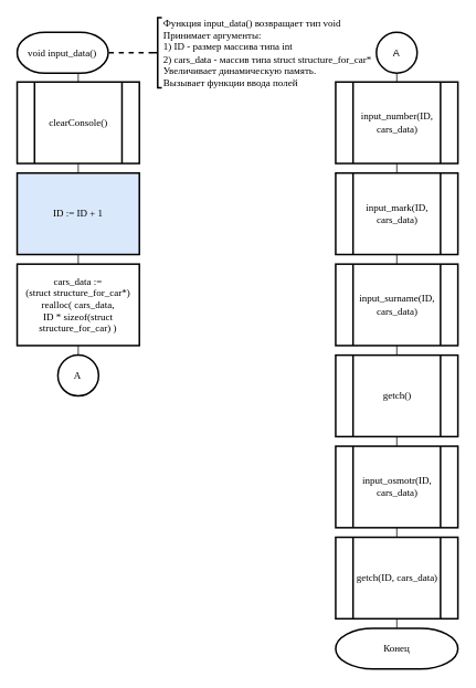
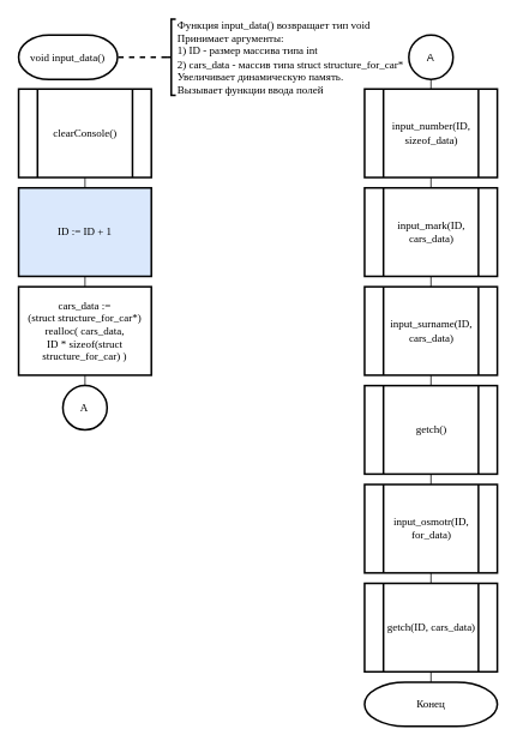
  <mxCell id="0" />
  <mxCell id="1" parent="0" />
- <mxCell id="2" style="edgeStyle=orthogonalEdgeStyle;rounded=0;orthogonalLoop=1;jettySize=auto;html=1;exitX=0.5;exitY=1;exitDx=0;exitDy=0;exitPerimeter=0;entryX=0.5;entryY=0;entryDx=0;entryDy=0;endArrow=none;endFill=0;" edge="1" parent="1" source="3" target="5"><mxGeometry relative="1" as="geometry" /></mxCell>
  <mxCell id="3" value="&lt;font face=&quot;Times New Roman&quot;&gt;void input_data()&lt;/font&gt;" style="strokeWidth=2;html=1;shape=mxgraph.flowchart.terminator;whiteSpace=wrap;" vertex="1" parent="1"><mxGeometry x="20.23" y="38" width="110" height="49.212" as="geometry" /></mxCell>
  <mxCell id="4" style="edgeStyle=orthogonalEdgeStyle;rounded=0;orthogonalLoop=1;jettySize=auto;html=1;exitX=0.5;exitY=1;exitDx=0;exitDy=0;entryX=0.5;entryY=0;entryDx=0;entryDy=0;endArrow=none;endFill=0;" edge="1" parent="1" source="5" target="7"><mxGeometry relative="1" as="geometry" /></mxCell>
  <mxCell id="5" value="&lt;font face=&quot;Times New Roman&quot;&gt;clearConsole()&lt;/font&gt;" style="verticalLabelPosition=middle;verticalAlign=middle;html=1;shape=process;whiteSpace=wrap;rounded=0;size=0.14;arcSize=6;strokeWidth=2;labelPosition=center;align=center;" vertex="1" parent="1"><mxGeometry x="20.23" y="98" width="147.637" height="98.425" as="geometry" /></mxCell>
  <mxCell id="6" style="edgeStyle=orthogonalEdgeStyle;rounded=0;orthogonalLoop=1;jettySize=auto;html=1;exitX=0.5;exitY=1;exitDx=0;exitDy=0;entryX=0.5;entryY=0;entryDx=0;entryDy=0;endArrow=none;endFill=0;" edge="1" parent="1" source="7" target="9"><mxGeometry relative="1" as="geometry" /></mxCell>
  <mxCell id="7" value="&lt;font face=&quot;Times New Roman&quot;&gt;ID := ID + 1&lt;/font&gt;" style="rounded=0;whiteSpace=wrap;html=1;absoluteArcSize=1;arcSize=14;strokeWidth=2;fillColor=#dae8fc;" vertex="1" parent="1"><mxGeometry x="20.23" y="208" width="147.637" height="98.425" as="geometry" /></mxCell>
  <mxCell id="8" style="edgeStyle=orthogonalEdgeStyle;rounded=0;orthogonalLoop=1;jettySize=auto;html=1;exitX=0.5;exitY=1;exitDx=0;exitDy=0;entryX=0.5;entryY=0;entryDx=0;entryDy=0;entryPerimeter=0;endArrow=none;endFill=0;" edge="1" parent="1" source="9" target="24"><mxGeometry relative="1" as="geometry" /></mxCell>
  <mxCell id="9" value="&lt;font face=&quot;Times New Roman&quot;&gt;cars_data :=&lt;br&gt;(struct structure_for_car*) &lt;br&gt;realloc( cars_data,&lt;br&gt;ID * sizeof(struct structure_for_car) )&lt;/font&gt;" style="rounded=0;whiteSpace=wrap;html=1;absoluteArcSize=1;arcSize=14;strokeWidth=2;" vertex="1" parent="1"><mxGeometry x="20.23" y="318" width="147.637" height="98.425" as="geometry" /></mxCell>
  <mxCell id="10" style="edgeStyle=orthogonalEdgeStyle;rounded=0;orthogonalLoop=1;jettySize=auto;html=1;exitX=0.5;exitY=1;exitDx=0;exitDy=0;entryX=0.5;entryY=0;entryDx=0;entryDy=0;endArrow=none;endFill=0;" edge="1" parent="1" source="12" target="14"><mxGeometry relative="1" as="geometry" /></mxCell>
  <mxCell id="11" style="edgeStyle=orthogonalEdgeStyle;rounded=0;orthogonalLoop=1;jettySize=auto;html=1;exitX=0.5;exitY=0;exitDx=0;exitDy=0;entryX=0.5;entryY=1;entryDx=0;entryDy=0;entryPerimeter=0;endArrow=none;endFill=0;" edge="1" parent="1" source="12" target="25"><mxGeometry relative="1" as="geometry" /></mxCell>
- <mxCell id="12" value="&lt;font face=&quot;Times New Roman&quot;&gt;input_number(ID, cars_data)&lt;/font&gt;&lt;font face=&quot;Times New Roman&quot;&gt;&lt;br&gt;&lt;/font&gt;" style="verticalLabelPosition=middle;verticalAlign=middle;html=1;shape=process;whiteSpace=wrap;rounded=0;size=0.14;arcSize=6;strokeWidth=2;labelPosition=center;align=center;" vertex="1" parent="1"><mxGeometry x="405" y="98" width="147.637" height="98.425" as="geometry" /></mxCell>
+ <mxCell id="12" value="&lt;font face=&quot;Times New Roman&quot;&gt;input_number(ID, sizeof_data)&lt;/font&gt;&lt;font face=&quot;Times New Roman&quot;&gt;&lt;br&gt;&lt;/font&gt;" style="verticalLabelPosition=middle;verticalAlign=middle;html=1;shape=process;whiteSpace=wrap;rounded=0;size=0.14;arcSize=6;strokeWidth=2;labelPosition=center;align=center;" vertex="1" parent="1"><mxGeometry x="405" y="98" width="147.637" height="98.425" as="geometry" /></mxCell>
  <mxCell id="13" style="edgeStyle=orthogonalEdgeStyle;rounded=0;orthogonalLoop=1;jettySize=auto;html=1;exitX=0.5;exitY=1;exitDx=0;exitDy=0;entryX=0.5;entryY=0;entryDx=0;entryDy=0;endArrow=none;endFill=0;" edge="1" parent="1" source="14" target="16"><mxGeometry relative="1" as="geometry" /></mxCell>
  <mxCell id="14" value="&lt;font face=&quot;Times New Roman&quot;&gt;input_mark(ID, cars_data)&lt;br&gt;&lt;/font&gt;" style="verticalLabelPosition=middle;verticalAlign=middle;html=1;shape=process;whiteSpace=wrap;rounded=0;size=0.14;arcSize=6;strokeWidth=2;labelPosition=center;align=center;" vertex="1" parent="1"><mxGeometry x="405" y="208" width="147.637" height="98.425" as="geometry" /></mxCell>
  <mxCell id="15" style="edgeStyle=orthogonalEdgeStyle;rounded=0;orthogonalLoop=1;jettySize=auto;html=1;exitX=0.5;exitY=1;exitDx=0;exitDy=0;entryX=0.5;entryY=0;entryDx=0;entryDy=0;endArrow=none;endFill=0;" edge="1" parent="1" source="16" target="18"><mxGeometry relative="1" as="geometry" /></mxCell>
  <mxCell id="16" value="&lt;font face=&quot;Times New Roman&quot;&gt;input_surname(ID, cars_data)&lt;br&gt;&lt;/font&gt;" style="verticalLabelPosition=middle;verticalAlign=middle;html=1;shape=process;whiteSpace=wrap;rounded=0;size=0.14;arcSize=6;strokeWidth=2;labelPosition=center;align=center;" vertex="1" parent="1"><mxGeometry x="405" y="318" width="147.637" height="98.425" as="geometry" /></mxCell>
  <mxCell id="17" style="edgeStyle=orthogonalEdgeStyle;rounded=0;orthogonalLoop=1;jettySize=auto;html=1;exitX=0.5;exitY=1;exitDx=0;exitDy=0;entryX=0.5;entryY=0;entryDx=0;entryDy=0;endArrow=none;endFill=0;" edge="1" parent="1" source="18" target="20"><mxGeometry relative="1" as="geometry" /></mxCell>
  <mxCell id="18" value="&lt;font face=&quot;Times New Roman&quot;&gt;getch()&lt;br&gt;&lt;/font&gt;" style="verticalLabelPosition=middle;verticalAlign=middle;html=1;shape=process;whiteSpace=wrap;rounded=0;size=0.14;arcSize=6;strokeWidth=2;labelPosition=center;align=center;" vertex="1" parent="1"><mxGeometry x="405" y="428" width="147.637" height="98.425" as="geometry" /></mxCell>
  <mxCell id="19" style="edgeStyle=orthogonalEdgeStyle;rounded=0;orthogonalLoop=1;jettySize=auto;html=1;exitX=0.5;exitY=1;exitDx=0;exitDy=0;entryX=0.5;entryY=0;entryDx=0;entryDy=0;endArrow=none;endFill=0;" edge="1" parent="1" source="20" target="22"><mxGeometry relative="1" as="geometry" /></mxCell>
- <mxCell id="20" value="&lt;font face=&quot;Times New Roman&quot;&gt;input_osmotr(ID, cars_data)&lt;br&gt;&lt;/font&gt;" style="verticalLabelPosition=middle;verticalAlign=middle;html=1;shape=process;whiteSpace=wrap;rounded=0;size=0.14;arcSize=6;strokeWidth=2;labelPosition=center;align=center;" vertex="1" parent="1"><mxGeometry x="405" y="538" width="147.637" height="98.425" as="geometry" /></mxCell>
+ <mxCell id="20" value="&lt;font face=&quot;Times New Roman&quot;&gt;input_osmotr(ID, for_data)&lt;br&gt;&lt;/font&gt;" style="verticalLabelPosition=middle;verticalAlign=middle;html=1;shape=process;whiteSpace=wrap;rounded=0;size=0.14;arcSize=6;strokeWidth=2;labelPosition=center;align=center;" vertex="1" parent="1"><mxGeometry x="405" y="538" width="147.637" height="98.425" as="geometry" /></mxCell>
  <mxCell id="21" style="edgeStyle=orthogonalEdgeStyle;rounded=0;orthogonalLoop=1;jettySize=auto;html=1;exitX=0.5;exitY=1;exitDx=0;exitDy=0;entryX=0.5;entryY=0;entryDx=0;entryDy=0;entryPerimeter=0;endArrow=none;endFill=0;" edge="1" parent="1" source="22" target="23"><mxGeometry relative="1" as="geometry" /></mxCell>
  <mxCell id="22" value="&lt;font face=&quot;Times New Roman&quot;&gt;getch(ID, cars_data)&lt;br&gt;&lt;/font&gt;" style="verticalLabelPosition=middle;verticalAlign=middle;html=1;shape=process;whiteSpace=wrap;rounded=0;size=0.14;arcSize=6;strokeWidth=2;labelPosition=center;align=center;" vertex="1" parent="1"><mxGeometry x="405" y="648" width="147.637" height="98.425" as="geometry" /></mxCell>
  <mxCell id="23" value="&lt;font face=&quot;Times New Roman&quot;&gt;Конец&lt;/font&gt;" style="strokeWidth=2;html=1;shape=mxgraph.flowchart.terminator;whiteSpace=wrap;" vertex="1" parent="1"><mxGeometry x="405" y="758" width="147.637" height="49.212" as="geometry" /></mxCell>
  <mxCell id="24" value="&lt;font face=&quot;Times New Roman&quot;&gt;A&lt;/font&gt;" style="strokeWidth=2;html=1;shape=mxgraph.flowchart.start_2;whiteSpace=wrap;rounded=0;" vertex="1" parent="1"><mxGeometry x="69.44" y="428" width="49.212" height="49.212" as="geometry" /></mxCell>
  <mxCell id="25" value="A" style="strokeWidth=2;html=1;shape=mxgraph.flowchart.start_2;whiteSpace=wrap;rounded=0;" vertex="1" parent="1"><mxGeometry x="454.21" y="38" width="49.212" height="49.212" as="geometry" /></mxCell>
  <mxCell id="26" style="edgeStyle=orthogonalEdgeStyle;rounded=0;orthogonalLoop=1;jettySize=auto;html=1;exitX=0;exitY=0.5;exitDx=0;exitDy=0;exitPerimeter=0;entryX=1;entryY=0.5;entryDx=0;entryDy=0;entryPerimeter=0;endArrow=none;endFill=0;dashed=1;strokeWidth=2;" edge="1" parent="1" source="27" target="3"><mxGeometry relative="1" as="geometry" /></mxCell>
  <mxCell id="27" value="&lt;font face=&quot;Times New Roman&quot;&gt;Функция input_data() возвращает тип void&lt;br&gt;Принимает аргументы:&lt;br&gt;1) ID - размер массива типа int&lt;br&gt;2) cars_data - массив типа struct structure_for_car*&lt;br&gt;Увеличивает динамическую память.&lt;br&gt;Вызывает функции ввода полей&lt;br&gt;&lt;/font&gt;" style="strokeWidth=2;html=1;shape=mxgraph.flowchart.annotation_2;align=left;labelPosition=right;pointerEvents=1;rounded=0;" vertex="1" parent="1"><mxGeometry x="185" y="20.11" width="10" height="85" as="geometry" /></mxCell>
